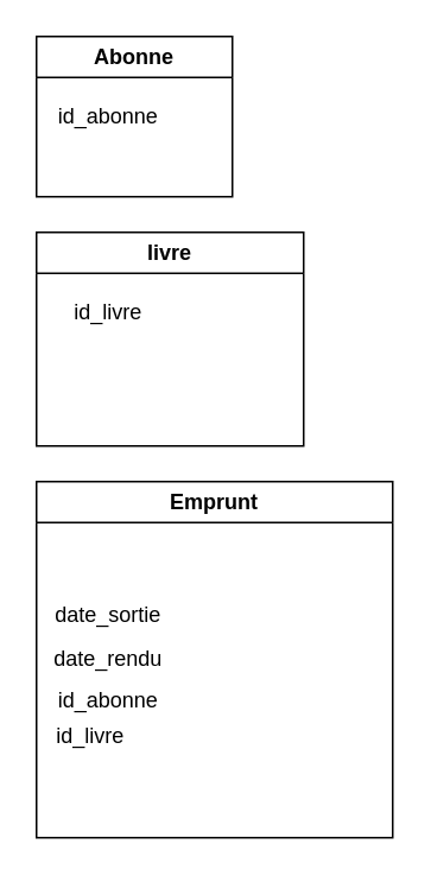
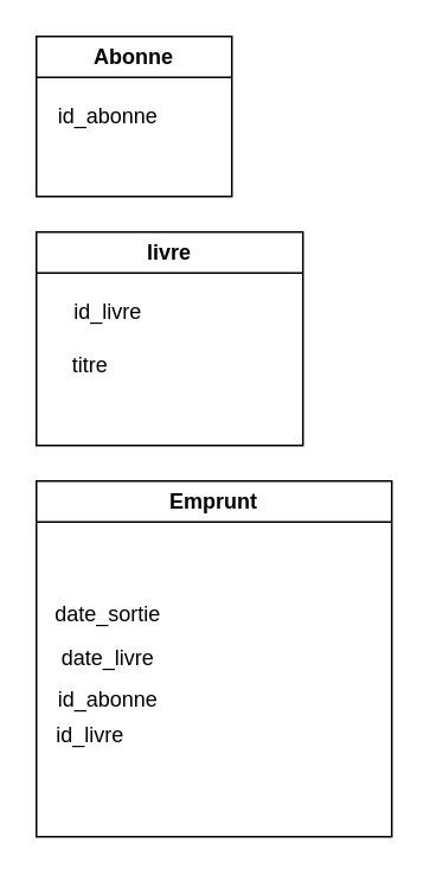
  <mxCell id="0" />
  <mxCell id="1" parent="0" />
  <mxCell id="2" value="Abonne" style="swimlane;whiteSpace=wrap;html=1;" vertex="1" parent="1"><mxGeometry x="20" y="20" width="110" height="90" as="geometry" /></mxCell>
  <mxCell id="3" value="id_abonne" style="text;html=1;align=center;verticalAlign=middle;resizable=0;points=[];autosize=1;strokeColor=none;fillColor=none;" vertex="1" parent="2"><mxGeometry y="30" width="80" height="30" as="geometry" /></mxCell>
  <mxCell id="4" value="livre" style="swimlane;whiteSpace=wrap;html=1;" vertex="1" parent="1"><mxGeometry x="20" y="130" width="150" height="120" as="geometry" /></mxCell>
  <mxCell id="5" value="id_livre" style="text;html=1;align=center;verticalAlign=middle;resizable=0;points=[];autosize=1;strokeColor=none;fillColor=none;" vertex="1" parent="4"><mxGeometry x="10" y="30" width="60" height="30" as="geometry" /></mxCell>
+ <mxCell id="6" value="titre" style="text;html=1;align=center;verticalAlign=middle;resizable=0;points=[];autosize=1;strokeColor=none;fillColor=none;" vertex="1" parent="4"><mxGeometry x="10" y="60" width="40" height="30" as="geometry" /></mxCell>
  <mxCell id="7" value="Emprunt" style="swimlane;whiteSpace=wrap;html=1;" vertex="1" parent="1"><mxGeometry x="20" y="270" width="200" height="200" as="geometry" /></mxCell>
  <mxCell id="8" value="date_sortie" style="text;html=1;align=center;verticalAlign=middle;resizable=0;points=[];autosize=1;strokeColor=none;fillColor=none;" vertex="1" parent="7"><mxGeometry y="60" width="80" height="30" as="geometry" /></mxCell>
- <mxCell id="9" value="date_rendu" style="text;html=1;align=center;verticalAlign=middle;resizable=0;points=[];autosize=1;strokeColor=none;fillColor=none;" vertex="1" parent="7"><mxGeometry y="85" width="80" height="30" as="geometry" /></mxCell>
+ <mxCell id="9" value="date_livre" style="text;html=1;align=center;verticalAlign=middle;resizable=0;points=[];autosize=1;strokeColor=none;fillColor=none;" vertex="1" parent="7"><mxGeometry y="85" width="80" height="30" as="geometry" /></mxCell>
  <mxCell id="10" value="id_abonne" style="text;html=1;align=center;verticalAlign=middle;resizable=0;points=[];autosize=1;strokeColor=none;fillColor=none;" vertex="1" parent="7"><mxGeometry y="108" width="80" height="30" as="geometry" /></mxCell>
  <mxCell id="11" value="id_livre" style="text;html=1;align=center;verticalAlign=middle;resizable=0;points=[];autosize=1;strokeColor=none;fillColor=none;" vertex="1" parent="7"><mxGeometry y="128" width="60" height="30" as="geometry" /></mxCell>
